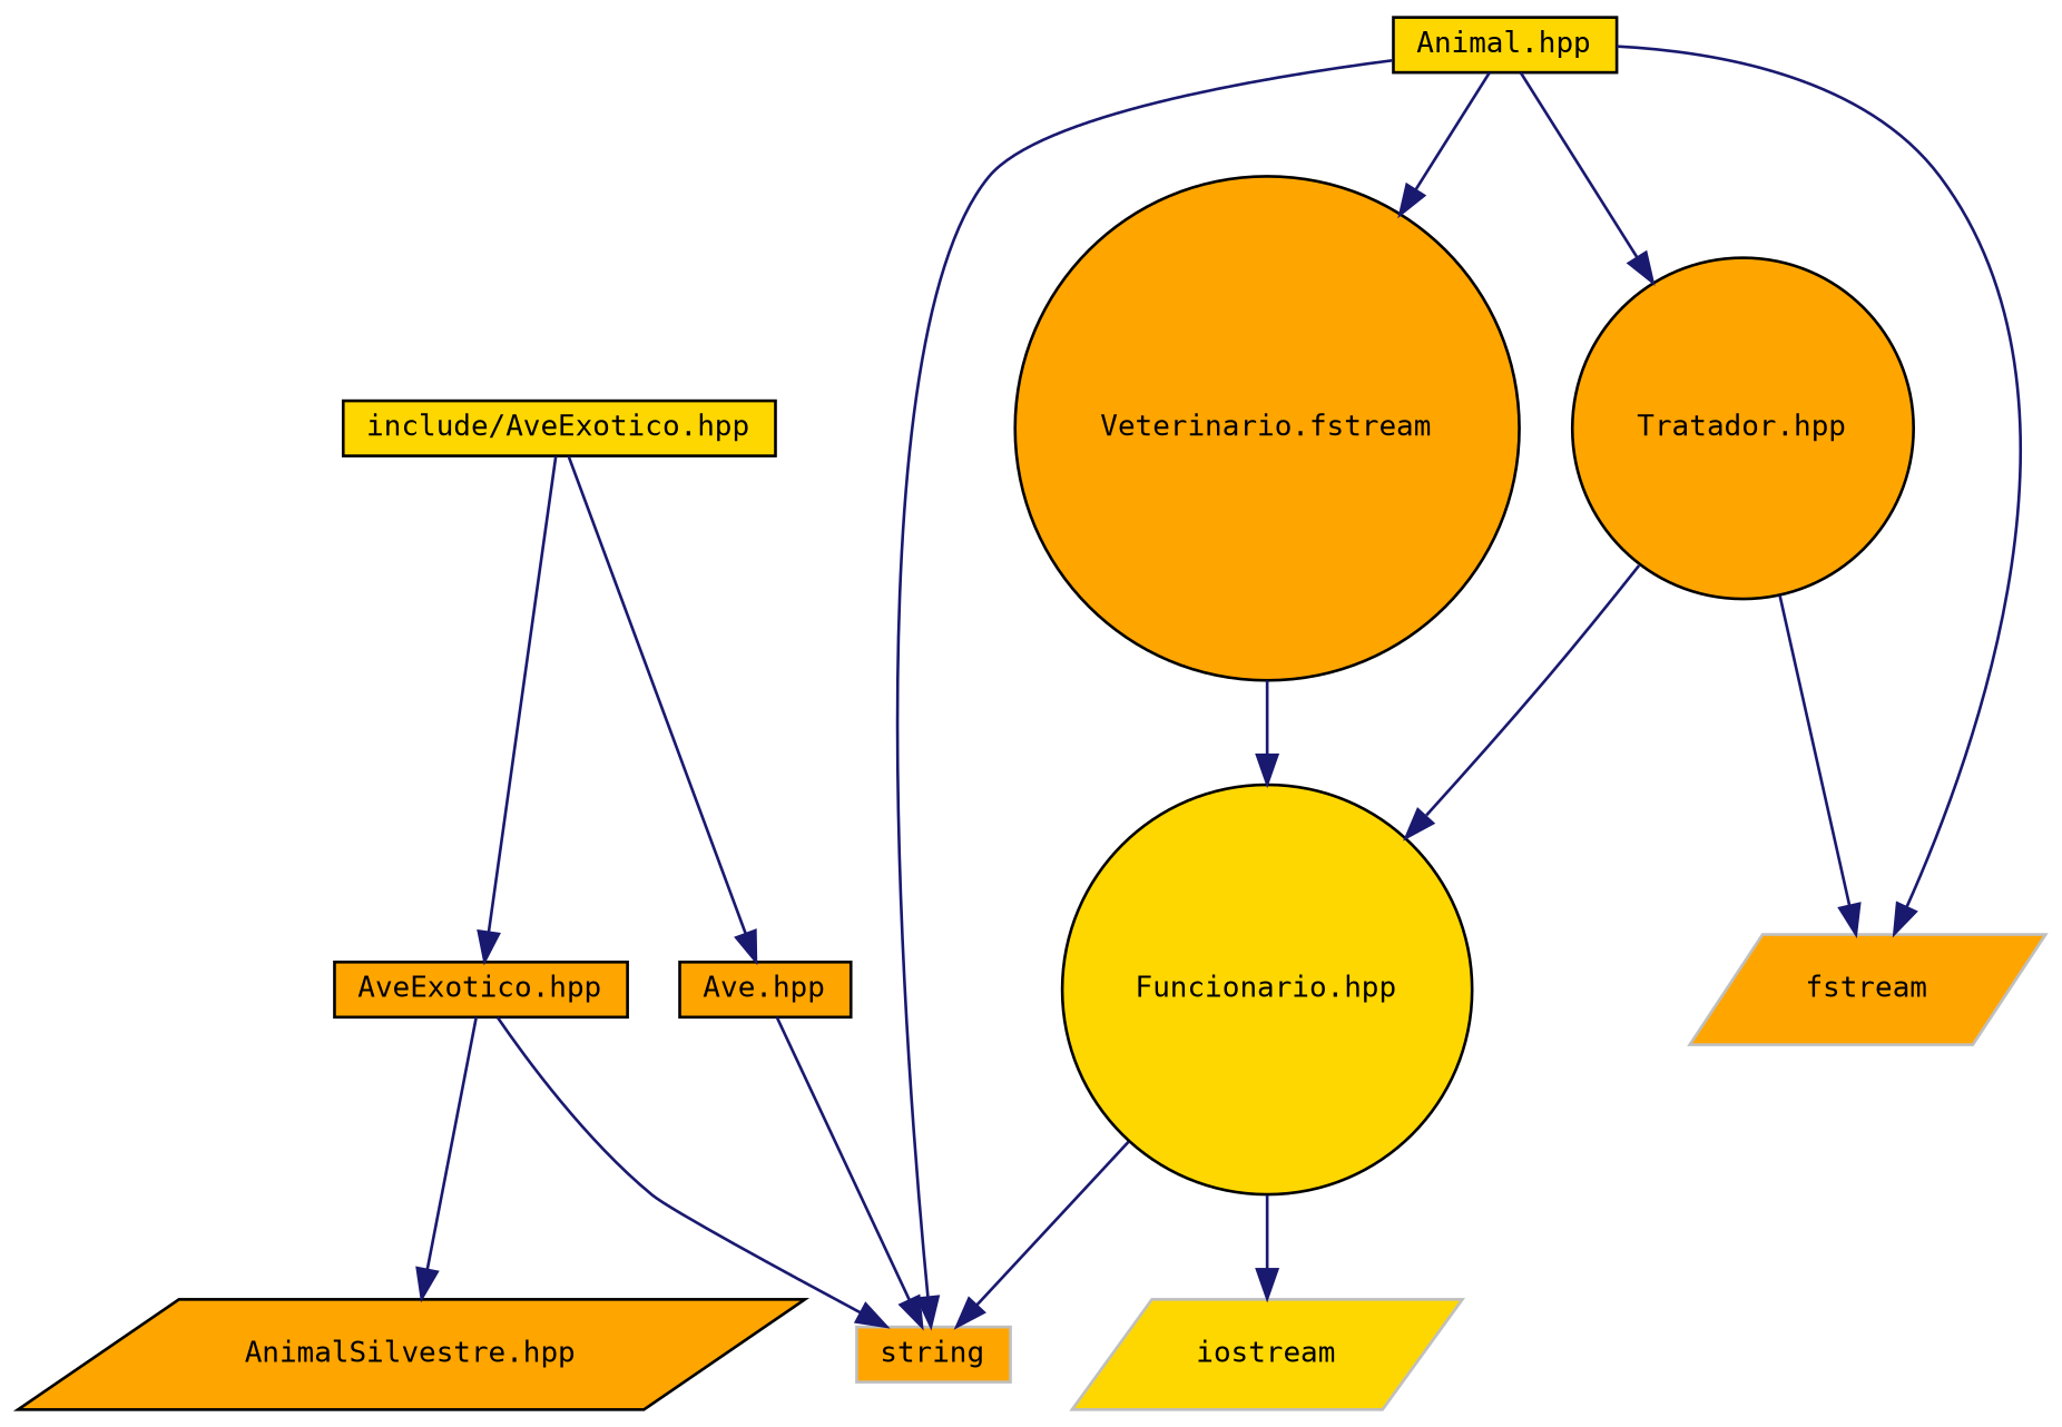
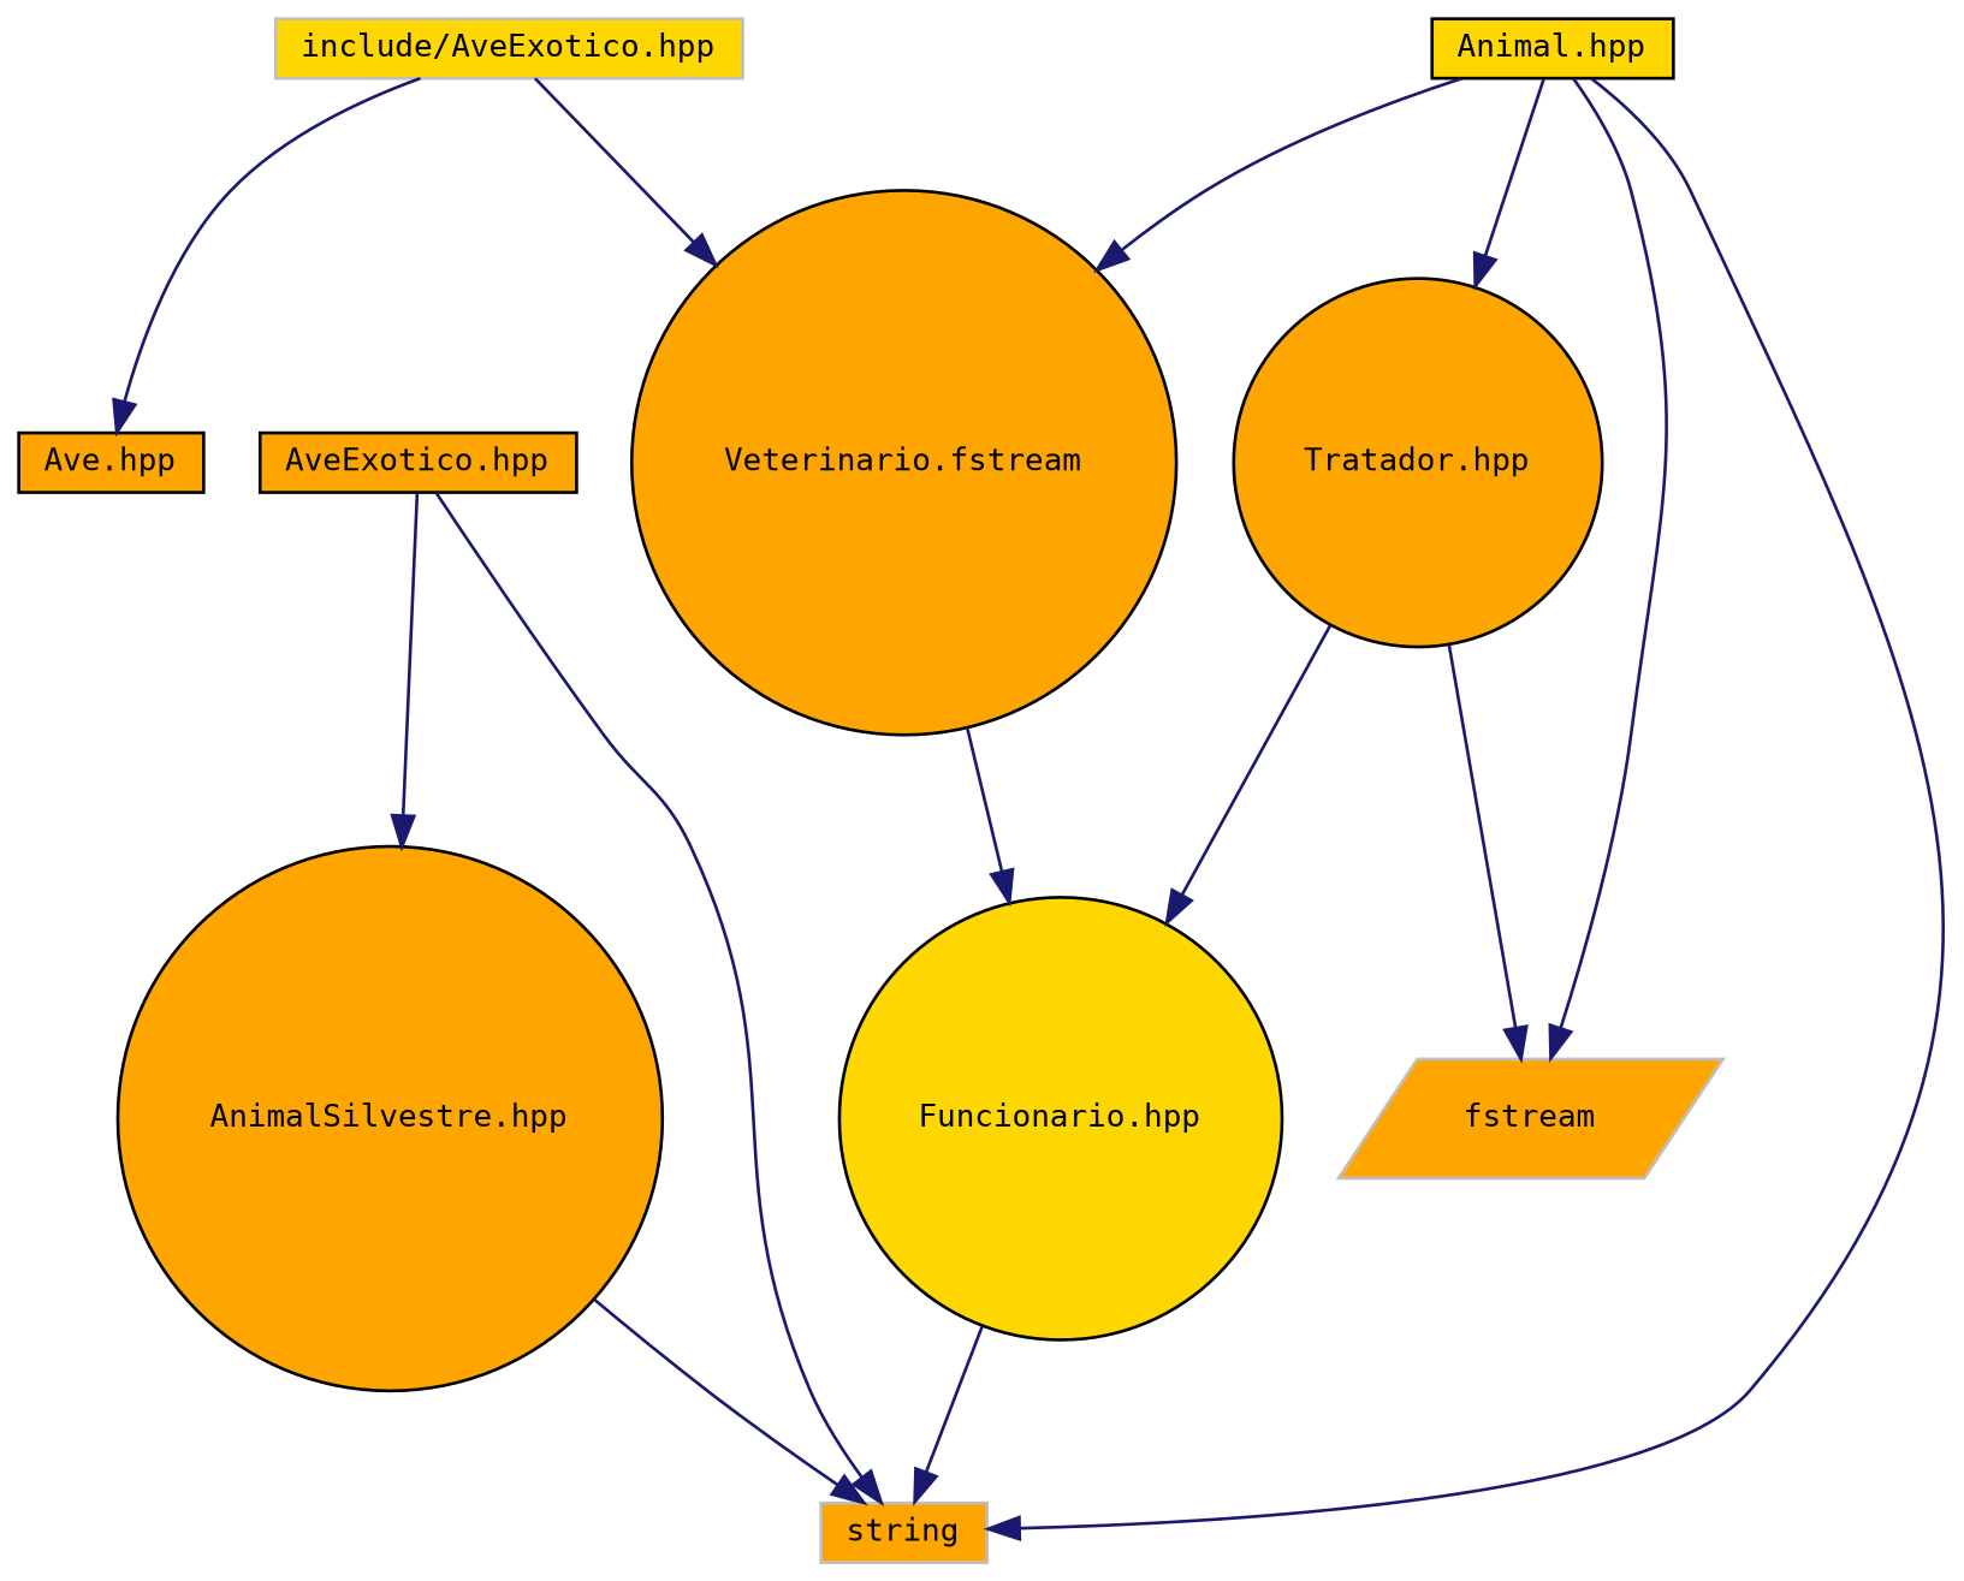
  digraph {
    fontname="DejaVu Sans Mono"
    node [color=black fillcolor=orange fontname="DejaVu Sans Mono" fontsize=10 shape=box style=filled]
    edge [color=midnightblue fontname="DejaVu Sans Mono" fontsize=10 labelfontname=Helvetica labelfontsize=10 style=solid]
-   n1 [fillcolor=gold fontcolor=black height=0.2 label="include/AveExotico.hpp" width=0.4]
+   n1 [color=grey75 fillcolor=gold fontcolor=black height=0.2 label="include/AveExotico.hpp" width=0.4]
    n2 [height=0.2 label="Ave.hpp" width=0.4]
    n3 [height=0.2 label="AveExotico.hpp" width=0.4]
    n4 [color=grey75 height=0.2 label=string width=0.4]
-   n5 [height=0.2 label="AnimalSilvestre.hpp" shape=parallelogram width=0.4]
+   n5 [height=0.2 label="AnimalSilvestre.hpp" shape=circle width=0.4]
    n6 [fillcolor=gold height=0.2 label="Animal.hpp" width=0.4]
    n7 [height=0.2 label="Veterinario.fstream" shape=circle width=0.4]
    n8 [color=grey75 height=0.2 label=fstream shape=parallelogram width=0.4]
    n9 [height=0.2 label="Tratador.hpp" shape=circle width=0.4]
    n10 [fillcolor=gold height=0.2 label="Funcionario.hpp" shape=circle width=0.4]
-   n11 [color=grey75 fillcolor=gold height=0.2 label=iostream shape=parallelogram width=0.4]
    n1 -> n2
-   n1 -> n3
+   n1 -> n7
    n3 -> n4
    n3 -> n5
-   n2 -> n4
+   n5 -> n4
    n6 -> n4
    n6 -> n7
    n6 -> n8
    n6 -> n9
    n7 -> n10
    n9 -> n8
    n9 -> n10
    n10 -> n4
-   n10 -> n11
  }
